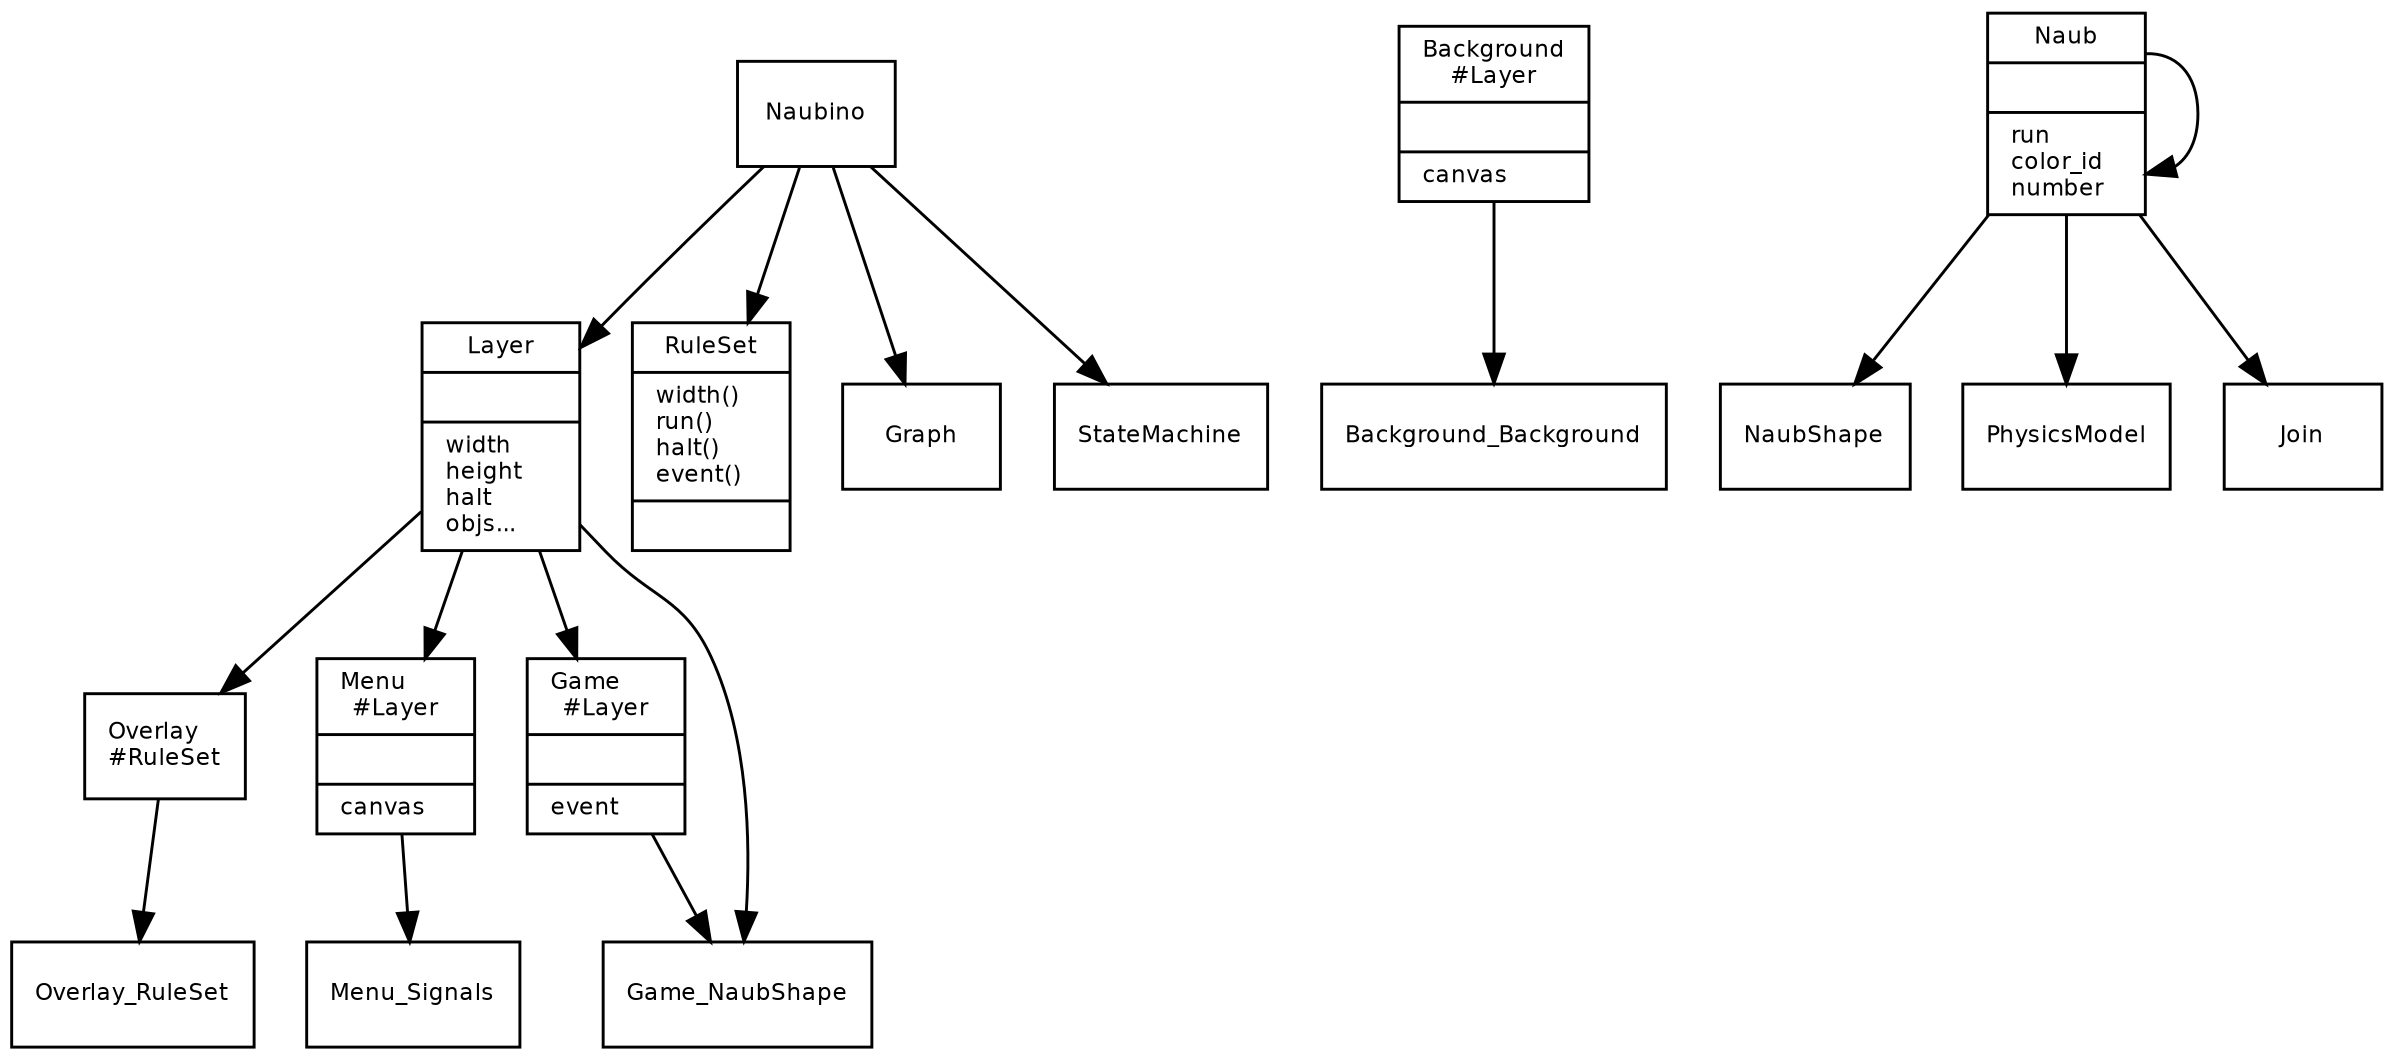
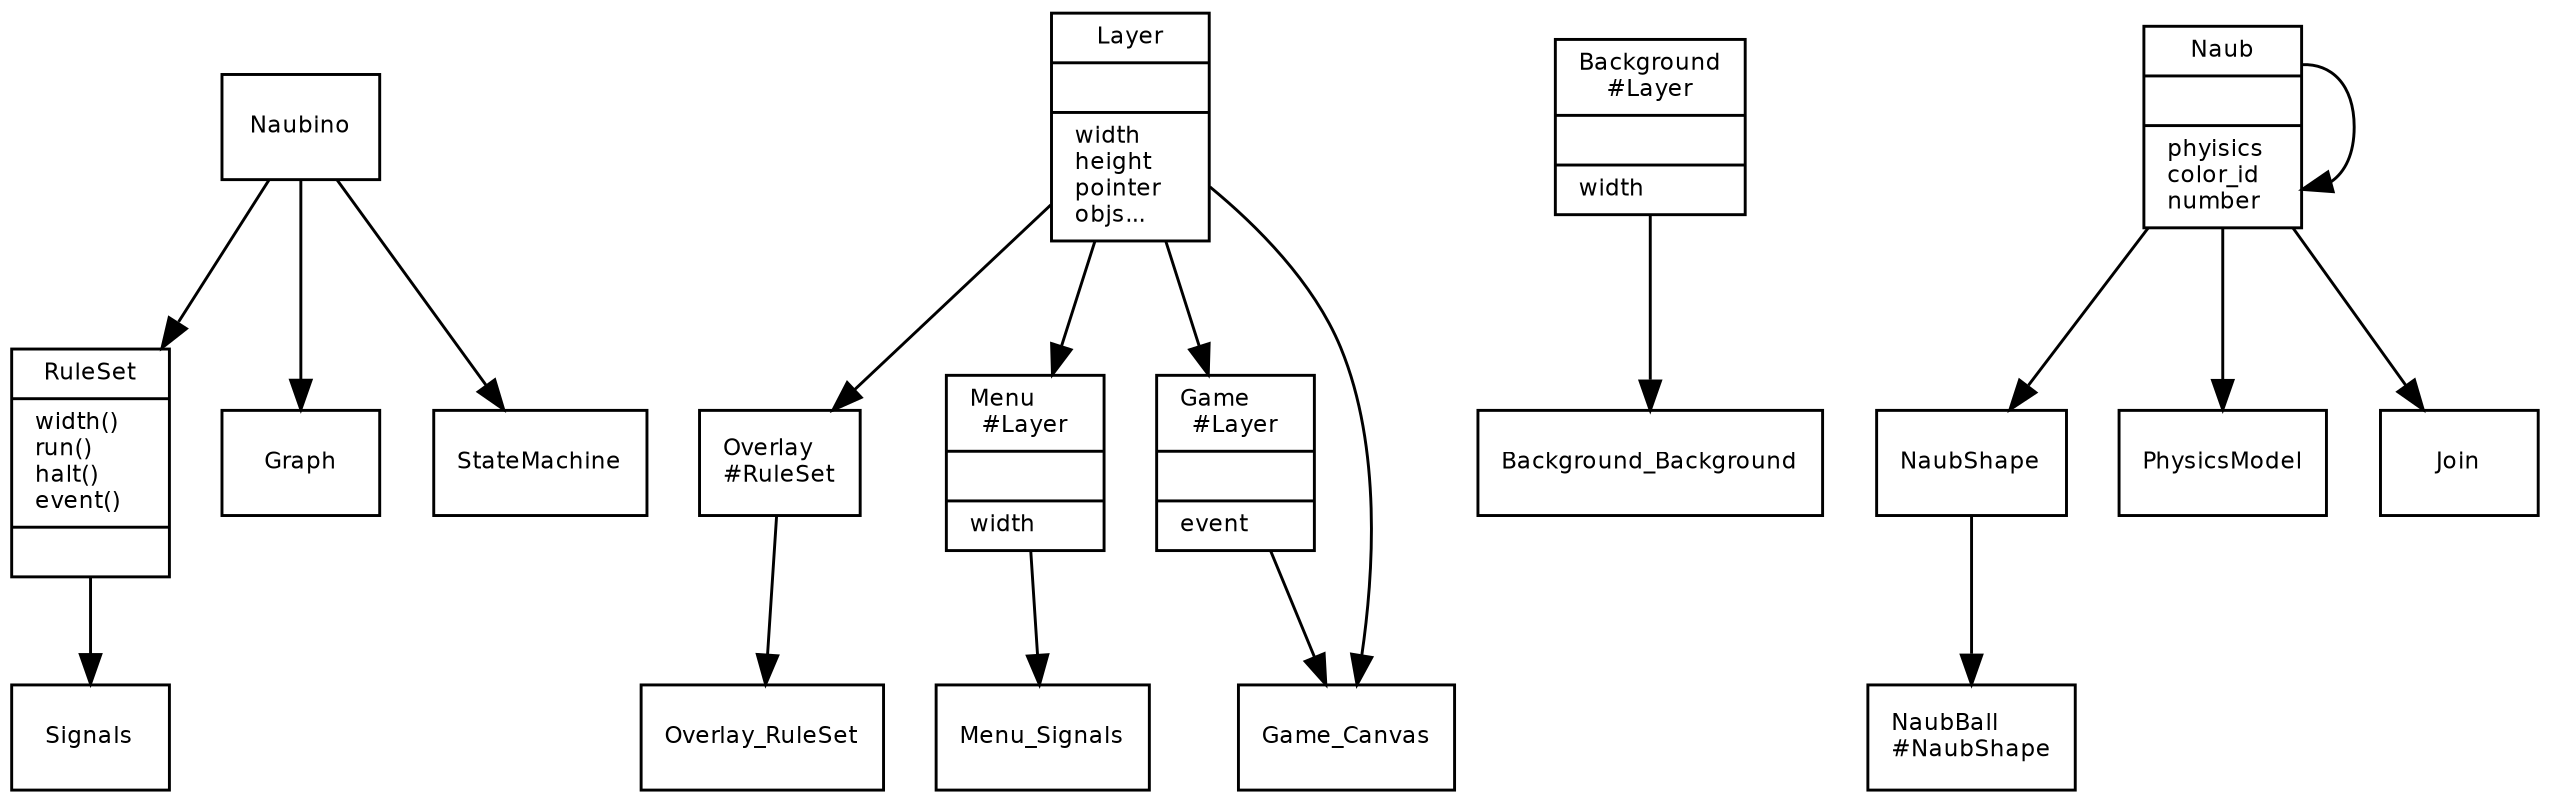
  digraph {
    fontname="Bitstream Vera Sans"
    fontsize=8
    node [fontname="Bitstream Vera Sans" fontsize=8 shape=record]
    edge [arrowhead=normal arrowtail=none dir=both fontname="Bitstream Vera Sans" fontsize=8]
    n1 [label="{Naubino}"]
-   n2 [label="{Layer||width\lheight\lhalt\lobjs\...\l}"]
+   n2 [label="{Layer||width\lheight\lpointer\lobjs\...\l}"]
    n3 [label="{RuleSet|width()\lrun()\lhalt()\levent()\l|}"]
    n4 [label="{Graph}"]
    StateMachine
    n6 [label="{Overlay\l#RuleSet\l}"]
-   n7 [label="{Menu\l#Layer||canvas\l}"]
+   n7 [label="{Menu\l#Layer||width\l}"]
    n8 [label="{Game\l#Layer||event\l}"]
-   Game_Canvas [label=Game_NaubShape]
+   Game_Canvas
+   n10 [label="{Signals}"]
    n11 [label=Overlay_RuleSet]
    n12 [label=Menu_Signals]
-   n13 [label="{Background\l#Layer||canvas\l}"]
+   n13 [label="{Background\l#Layer||width\l}"]
    n14 [label=Background_Background]
-   n15 [label="{Naub||run\lcolor_id\lnumber\l}"]
+   n15 [label="{Naub||phyisics\lcolor_id\lnumber\l}"]
    n16 [label="{NaubShape}"]
    n17 [label="{PhysicsModel}"]
    Join
-   n1 -> n2
+   n19 [label="{NaubBall\l#NaubShape\l}"]
    n1 -> n3
    n1 -> n4
    n1 -> StateMachine
    n2 -> n6
    n2 -> n7
    n2 -> n8
    n2 -> Game_Canvas
+   n3 -> n10
    n6 -> n11
    n7 -> n12
    n8 -> Game_Canvas
    n13 -> n14
    n15 -> n15
    n15 -> n16
    n15 -> n17
    n15 -> Join
+   n16 -> n19
  }
